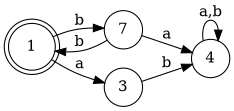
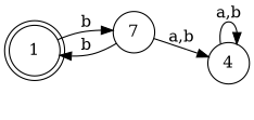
  strict digraph {
    rankdir=LR
    node [shape=circle]
    1 [height=0.5 shape=doublecircle width=0.5]
    n2 [height=0.5 label=7 width=0.5]
-   3 [height=0.5 width=0.5]
    4 [height=0.5 width=0.5]
    1 -> n2 [label=b]
-   1 -> 3 [label=a]
    n2 -> 1 [label=b]
-   n2 -> 4 [label=a]
-   3 -> 4 [label=b]
+   n2 -> 4 [label="a,b"]
    4 -> 4 [label="a,b"]
  }
